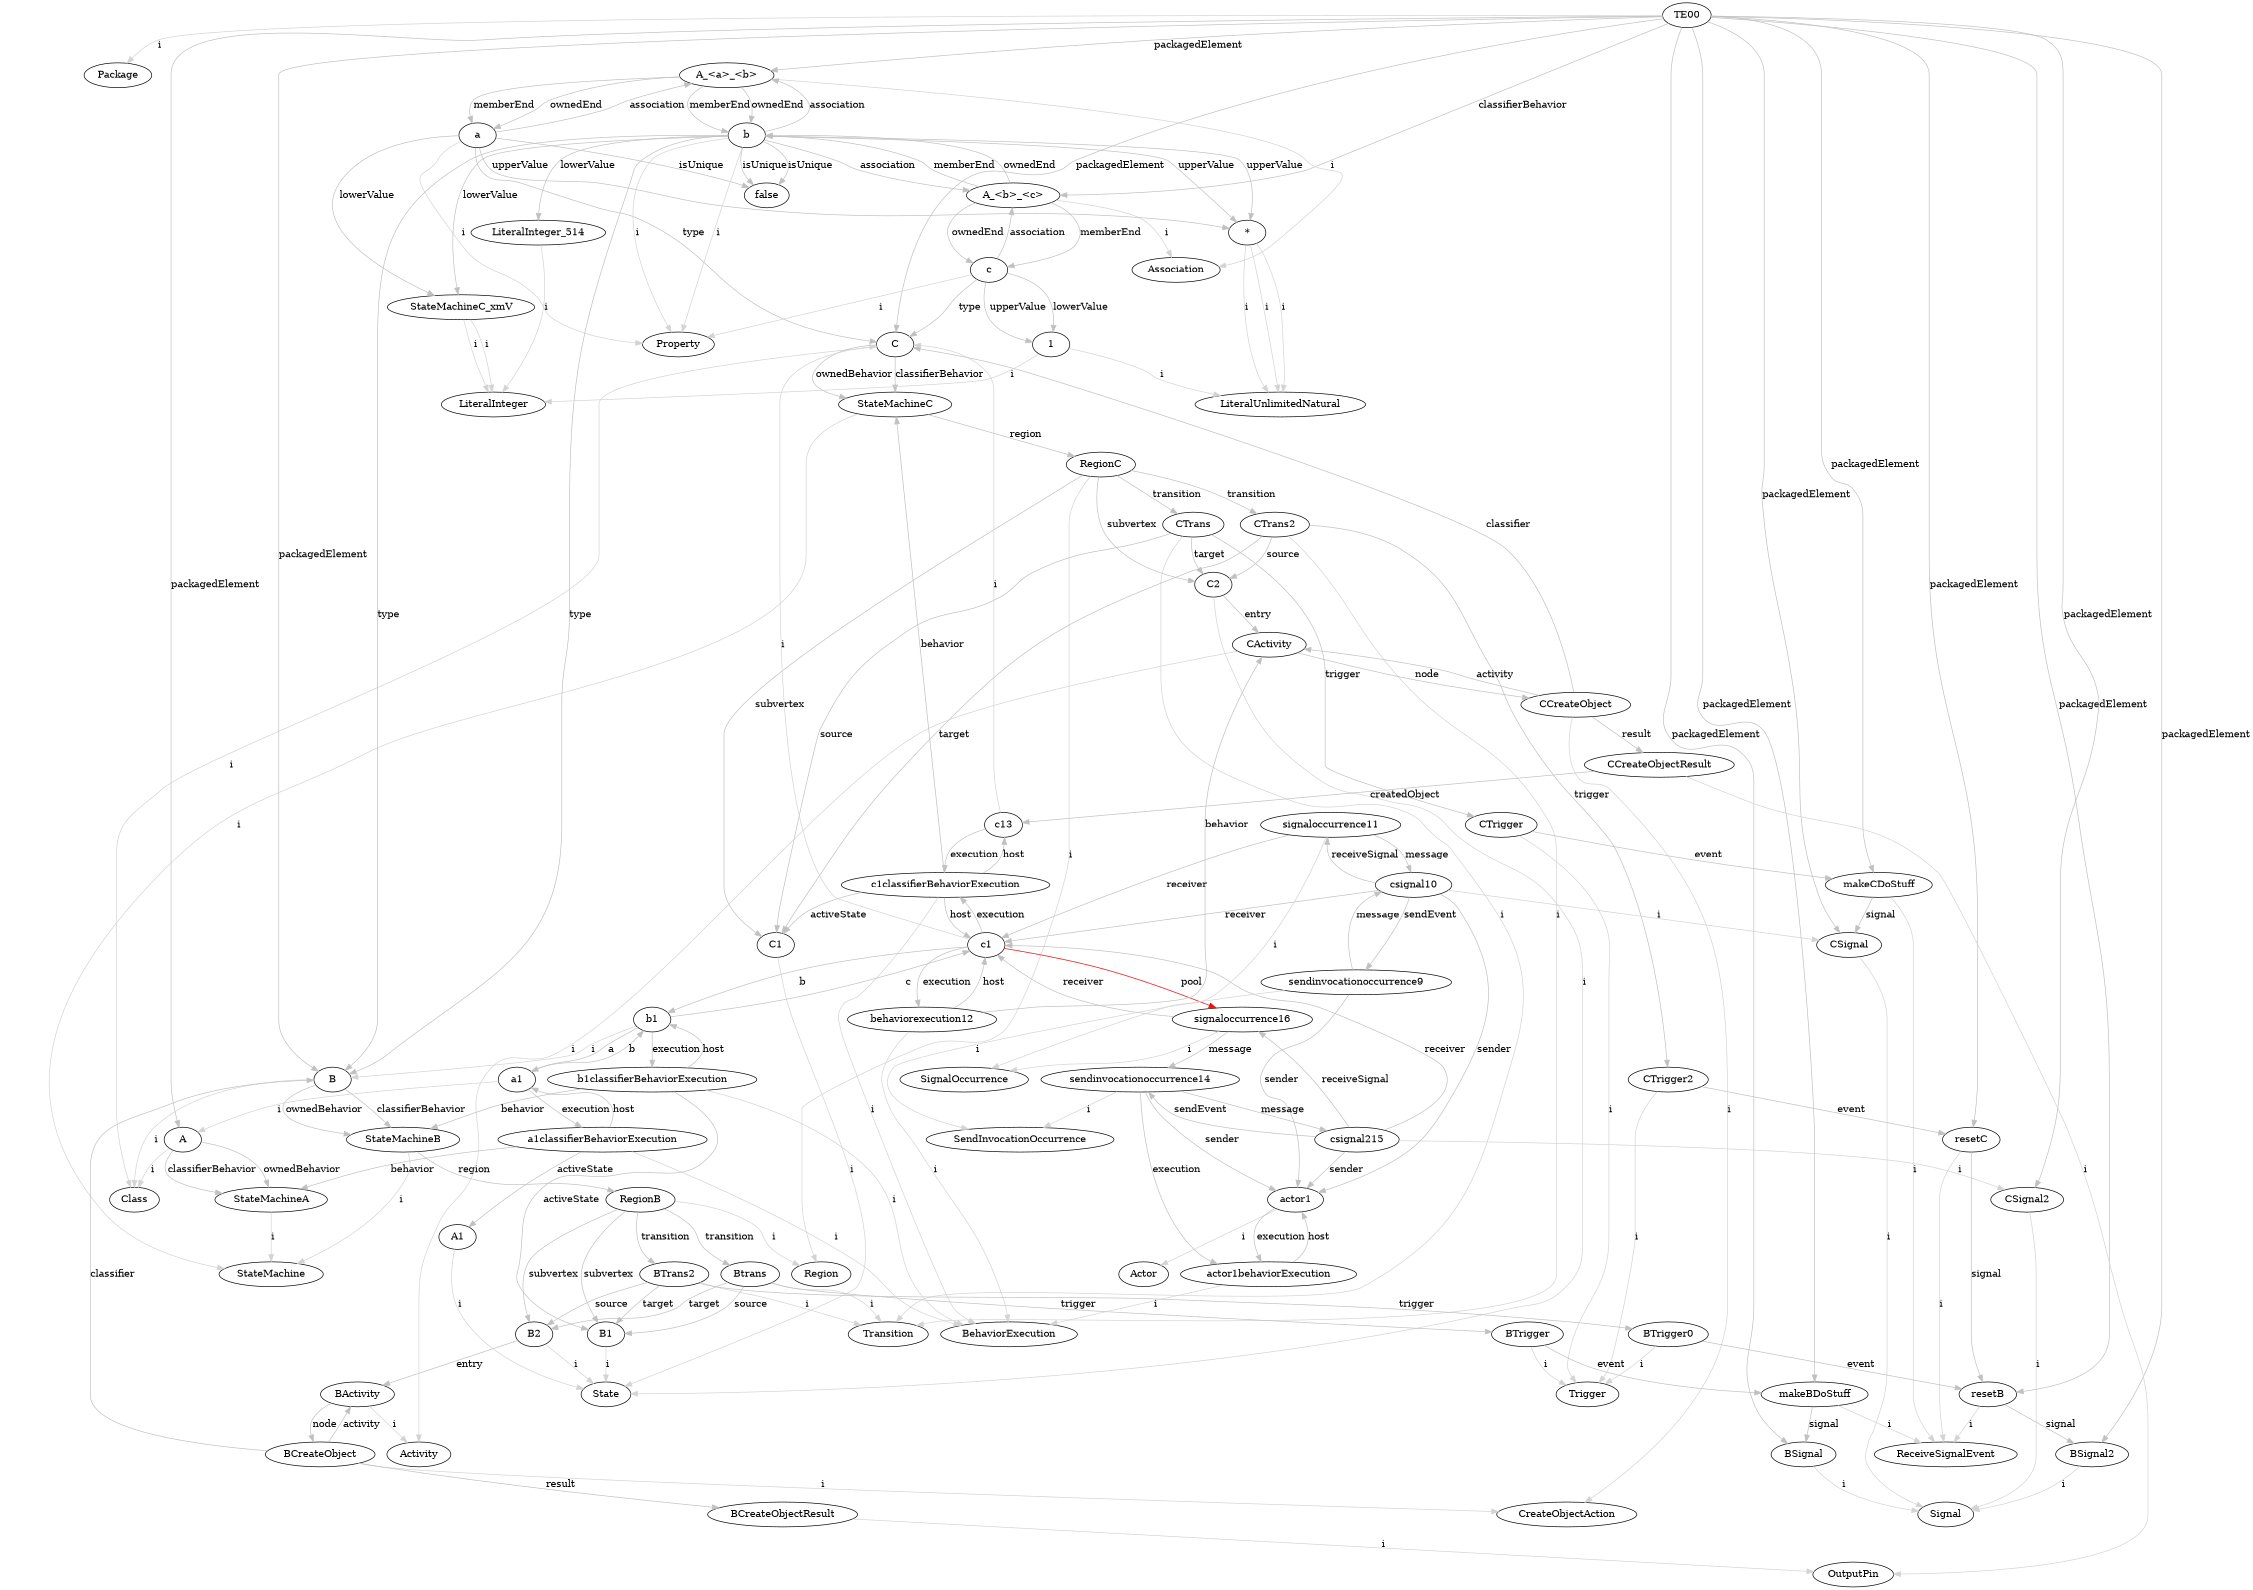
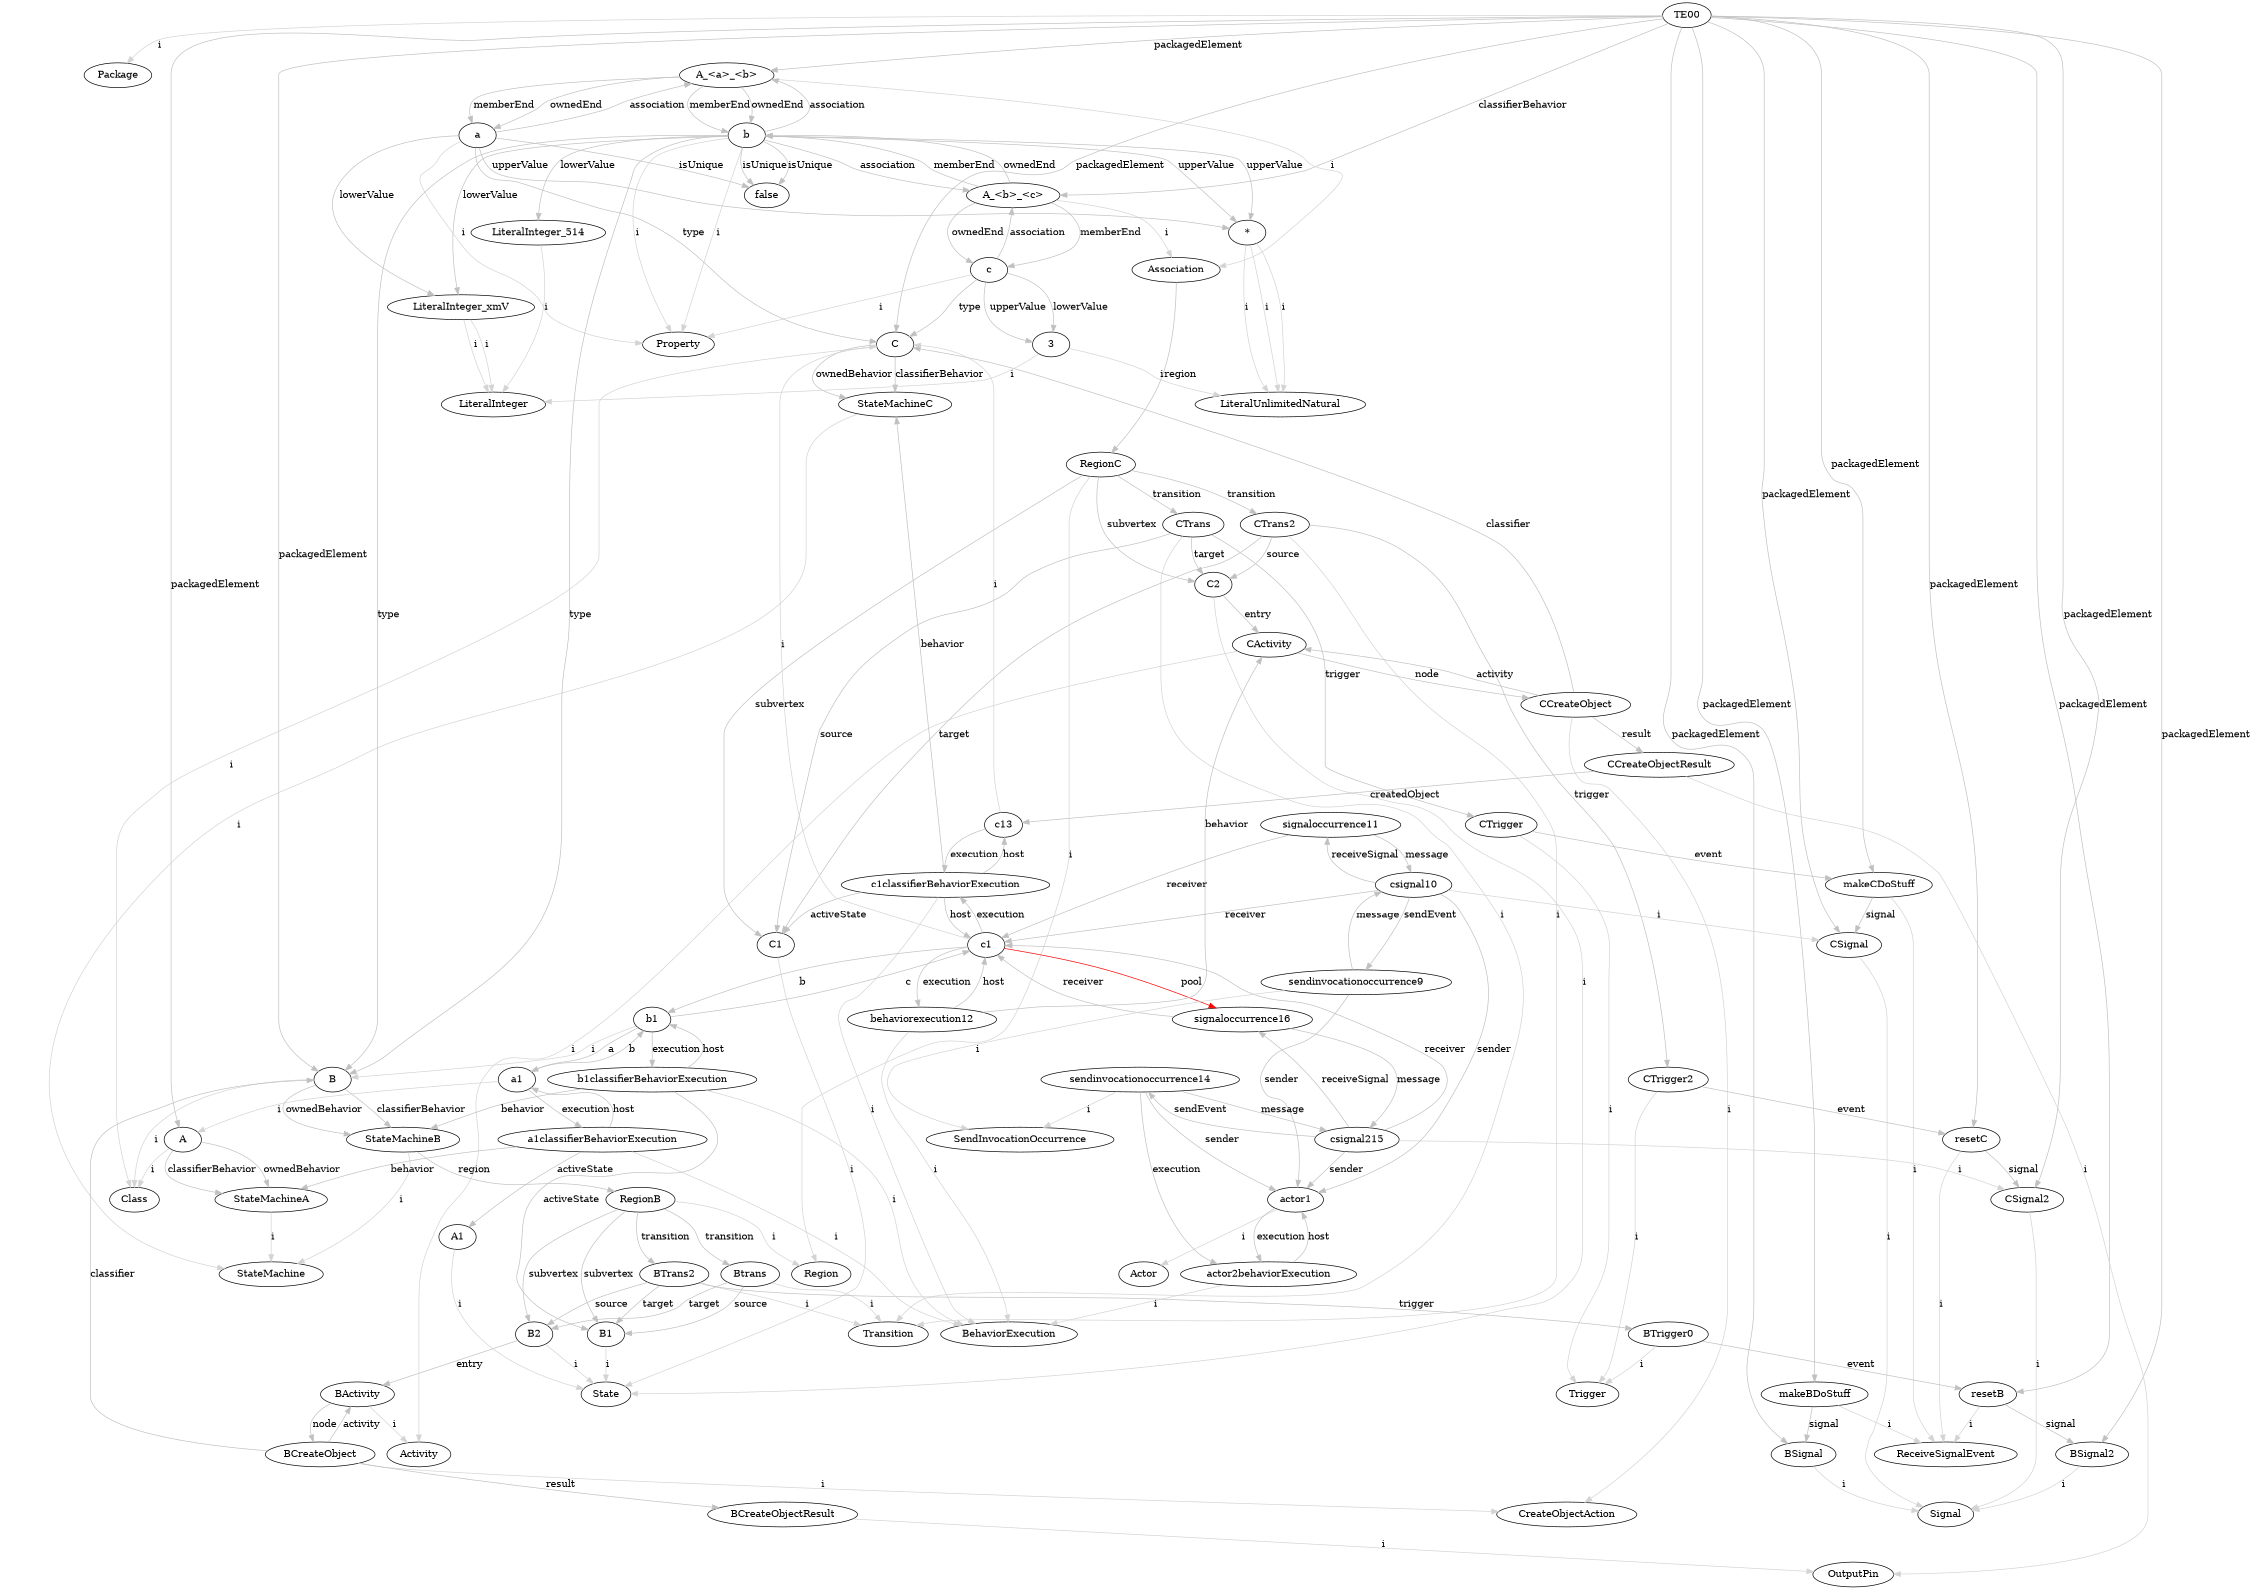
  digraph {
    edge [color=grey]
    TE00
    Package
    C
    makeCDoStuff
    B
    makeBDoStuff
    resetB
    A
    "A_<a>_<b>"
    "A_<b>_<c>"
    BSignal
    CSignal
    BSignal2
    CSignal2
    resetC
    Class
    StateMachineC
    ReceiveSignalEvent
    StateMachineB
    StateMachineA
    Association
    a
    b
    c
    Signal
    StateMachine
    RegionC
    Region
    C1
    C2
    CTrans
    CTrans2
    State
    CActivity
    Transition
    CTrigger
    CTrigger2
    Activity
    CCreateObject
    CreateObjectAction
    CCreateObjectResult
    OutputPin
    c13
    c1classifierBehaviorExecution
    Trigger
    RegionB
    B1
    B2
    Btrans
    BTrans2
    BActivity
-   BTrigger
    n53 [label=BTrigger0]
    BCreateObject
    BCreateObjectResult
    A1
    Property
    false
    "*"
-   LiteralInteger_xmV [label=StateMachineC_xmV]
+   LiteralInteger_xmV
    LiteralInteger_514
    LiteralUnlimitedNatural
    LiteralInteger
-   1
+   1 [label=3]
    a1
    a1classifierBehaviorExecution
    b1
    BehaviorExecution
    b1classifierBehaviorExecution
    c1
    behaviorexecution12
    signaloccurrence16
-   SignalOccurrence
    csignal215
    actor1
    Actor
-   actor1behaviorExecution
+   actor1behaviorExecution [label=actor2behaviorExecution]
    sendinvocationoccurrence9
    SendInvocationOccurrence
    csignal10
    signaloccurrence11
    sendinvocationoccurrence14
    TE00 -> Package [color=lightgrey label=i]
    TE00 -> C [label=packagedElement]
    TE00 -> makeCDoStuff [label=packagedElement]
    TE00 -> B [label=packagedElement]
    TE00 -> makeBDoStuff [label=packagedElement]
    TE00 -> resetB [label=packagedElement]
    TE00 -> A [label=packagedElement]
    TE00 -> "A_<a>_<b>" [label=packagedElement]
    TE00 -> "A_<b>_<c>" [label=classifierBehavior]
    TE00 -> BSignal [label=packagedElement]
    TE00 -> CSignal [label=packagedElement]
    TE00 -> BSignal2 [label=packagedElement]
    TE00 -> CSignal2 [label=packagedElement]
    TE00 -> resetC [label=packagedElement]
    C -> Class [color=lightgrey label=i]
    C -> StateMachineC [label=classifierBehavior]
    C -> StateMachineC [label=ownedBehavior]
    makeCDoStuff -> CSignal [label=signal]
    makeCDoStuff -> ReceiveSignalEvent [color=lightgrey label=i]
    B -> Class [color=lightgrey label=i]
    B -> StateMachineB [label=classifierBehavior]
    B -> StateMachineB [label=ownedBehavior]
    makeBDoStuff -> BSignal [label=signal]
    makeBDoStuff -> ReceiveSignalEvent [color=lightgrey label=i]
    resetB -> BSignal2 [label=signal]
    resetB -> ReceiveSignalEvent [color=lightgrey label=i]
    A -> Class [color=lightgrey label=i]
    A -> StateMachineA [label=classifierBehavior]
    A -> StateMachineA [label=ownedBehavior]
    "A_<a>_<b>" -> Association [color=lightgrey label=i]
    "A_<a>_<b>" -> a [label=memberEnd]
    "A_<a>_<b>" -> a [label=ownedEnd]
    "A_<a>_<b>" -> b [label=memberEnd]
    "A_<a>_<b>" -> b [label=ownedEnd]
    "A_<b>_<c>" -> Association [color=lightgrey label=i]
    "A_<b>_<c>" -> b [label=memberEnd]
    "A_<b>_<c>" -> b [label=ownedEnd]
    "A_<b>_<c>" -> c [label=memberEnd]
    "A_<b>_<c>" -> c [label=ownedEnd]
    BSignal -> Signal [color=lightgrey label=i]
    CSignal -> Signal [color=lightgrey label=i]
    BSignal2 -> Signal [color=lightgrey label=i]
    CSignal2 -> Signal [color=lightgrey label=i]
-   resetC -> resetB [label=signal]
+   resetC -> CSignal2 [label=signal]
    resetC -> ReceiveSignalEvent [color=lightgrey label=i]
    StateMachineC -> StateMachine [color=lightgrey label=i]
-   StateMachineC -> RegionC [label=region]
+   Association -> RegionC [label=region]
    StateMachineB -> StateMachine [color=lightgrey label=i]
    StateMachineB -> RegionB [label=region]
    StateMachineA -> StateMachine [color=lightgrey label=i]
    a -> C [label=type]
    a -> "A_<a>_<b>" [label=association]
    a -> Property [color=lightgrey label=i]
    a -> false [label=isUnique]
    a -> "*" [label=upperValue]
    a -> LiteralInteger_xmV [label=lowerValue]
    b -> B [label=type]
    b -> B [label=type]
    b -> "A_<a>_<b>" [label=association]
    b -> "A_<b>_<c>" [label=association]
    b -> Property [color=lightgrey label=i]
    b -> Property [color=lightgrey label=i]
    b -> false [label=isUnique]
    b -> false [label=isUnique]
    b -> "*" [label=upperValue]
    b -> "*" [label=upperValue]
    b -> LiteralInteger_xmV [label=lowerValue]
    b -> LiteralInteger_514 [label=lowerValue]
    c -> C [label=type]
    c -> "A_<b>_<c>" [label=association]
    c -> Property [color=lightgrey label=i]
    c -> 1 [label=upperValue]
    c -> 1 [label=lowerValue]
    RegionC -> Region [color=lightgrey label=i]
    RegionC -> C1 [label=subvertex]
    RegionC -> C2 [label=subvertex]
    RegionC -> CTrans [label=transition]
    RegionC -> CTrans2 [label=transition]
    C1 -> State [color=lightgrey label=i]
    C2 -> State [color=lightgrey label=i]
    C2 -> CActivity [label=entry]
    CTrans -> C1 [label=source]
    CTrans -> C2 [label=target]
    CTrans -> Transition [color=lightgrey label=i]
    CTrans -> CTrigger [label=trigger]
    CTrans2 -> C1 [label=target]
    CTrans2 -> C2 [label=source]
    CTrans2 -> Transition [color=lightgrey label=i]
    CTrans2 -> CTrigger2 [label=trigger]
    CActivity -> Activity [color=lightgrey label=i]
    CActivity -> CCreateObject [label="node"]
    CTrigger -> makeCDoStuff [label=event]
    CTrigger -> Trigger [color=lightgrey label=i]
    CTrigger2 -> resetC [label=event]
    CTrigger2 -> Trigger [color=lightgrey label=i]
    CCreateObject -> C [label=classifier]
    CCreateObject -> CActivity [label=activity]
    CCreateObject -> CreateObjectAction [color=lightgrey label=i]
    CCreateObject -> CCreateObjectResult [label=result]
    CCreateObjectResult -> OutputPin [color=lightgrey label=i]
    CCreateObjectResult -> c13 [label=createdObject]
    c13 -> C [color=lightgrey label=i]
    c13 -> c1classifierBehaviorExecution [label=execution]
    c1classifierBehaviorExecution -> StateMachineC [label=behavior]
    c1classifierBehaviorExecution -> C1 [label=activeState]
    c1classifierBehaviorExecution -> c13 [label=host]
    c1classifierBehaviorExecution -> BehaviorExecution [color=lightgrey label=i]
    c1classifierBehaviorExecution -> c1 [label=host]
    RegionB -> Region [color=lightgrey label=i]
    RegionB -> B1 [label=subvertex]
    RegionB -> B2 [label=subvertex]
    RegionB -> Btrans [label=transition]
    RegionB -> BTrans2 [label=transition]
    B1 -> State [color=lightgrey label=i]
    B2 -> State [color=lightgrey label=i]
    B2 -> BActivity [label=entry]
    Btrans -> Transition [color=lightgrey label=i]
    Btrans -> B1 [label=source]
    Btrans -> B2 [label=target]
-   Btrans -> BTrigger [label=trigger]
    BTrans2 -> Transition [color=lightgrey label=i]
    BTrans2 -> B1 [label=target]
    BTrans2 -> B2 [label=source]
    BTrans2 -> n53 [label=trigger]
    BActivity -> Activity [color=lightgrey label=i]
    BActivity -> BCreateObject [label="node"]
-   BTrigger -> makeBDoStuff [label=event]
-   BTrigger -> Trigger [color=lightgrey label=i]
    n53 -> resetB [label=event]
    n53 -> Trigger [color=lightgrey label=i]
    BCreateObject -> B [label=classifier]
    BCreateObject -> CreateObjectAction [color=lightgrey label=i]
    BCreateObject -> BActivity [label=activity]
    BCreateObject -> BCreateObjectResult [label=result]
    BCreateObjectResult -> OutputPin [color=lightgrey label=i]
    A1 -> State [color=lightgrey label=i]
    "*" -> LiteralUnlimitedNatural [color=lightgrey label=i]
    "*" -> LiteralUnlimitedNatural [color=lightgrey label=i]
    "*" -> LiteralUnlimitedNatural [color=lightgrey label=i]
    LiteralInteger_xmV -> LiteralInteger [color=lightgrey label=i]
    LiteralInteger_xmV -> LiteralInteger [color=lightgrey label=i]
    LiteralInteger_514 -> LiteralInteger [color=lightgrey label=i]
    1 -> LiteralUnlimitedNatural [color=lightgrey label=i]
    1 -> LiteralInteger [color=lightgrey label=i]
    a1 -> A [color=lightgrey label=i]
    a1 -> a1classifierBehaviorExecution [label=execution]
    a1 -> b1 [label=b]
    a1classifierBehaviorExecution -> StateMachineA [label=behavior]
    a1classifierBehaviorExecution -> A1 [label=activeState]
    a1classifierBehaviorExecution -> a1 [label=host]
    a1classifierBehaviorExecution -> BehaviorExecution [color=lightgrey label=i]
    b1 -> B [color=lightgrey label=i]
    b1 -> a1 [label=a]
    b1 -> b1classifierBehaviorExecution [label=execution]
    b1 -> c1 [label=c]
    b1classifierBehaviorExecution -> StateMachineB [label=behavior]
    b1classifierBehaviorExecution -> B1 [label=activeState]
    b1classifierBehaviorExecution -> b1 [label=host]
    b1classifierBehaviorExecution -> BehaviorExecution [color=lightgrey label=i]
    c1 -> C [color=lightgrey label=i]
    c1 -> c1classifierBehaviorExecution [label=execution]
    c1 -> b1 [label=b]
    c1 -> behaviorexecution12 [label=execution]
    c1 -> signaloccurrence16 [color=red label=pool]
    behaviorexecution12 -> CActivity [label=behavior]
    behaviorexecution12 -> BehaviorExecution [color=lightgrey label=i]
    behaviorexecution12 -> c1 [label=host]
    signaloccurrence16 -> c1 [label=receiver]
-   signaloccurrence16 -> SignalOccurrence [color=lightgrey label=i]
-   signaloccurrence16 -> sendinvocationoccurrence14 [label=message]
+   signaloccurrence16 -> csignal215 [label=message]
    csignal215 -> CSignal2 [color=lightgrey label=i]
    csignal215 -> c1 [label=receiver]
    csignal215 -> signaloccurrence16 [label=receiveSignal]
    csignal215 -> actor1 [label=sender]
    csignal215 -> sendinvocationoccurrence14 [label=sendEvent]
    actor1 -> Actor [color=lightgrey label=i]
    actor1 -> actor1behaviorExecution [label=execution]
    actor1behaviorExecution -> BehaviorExecution [color=lightgrey label=i]
    actor1behaviorExecution -> actor1 [label=host]
    sendinvocationoccurrence9 -> actor1 [label=sender]
    sendinvocationoccurrence9 -> SendInvocationOccurrence [color=lightgrey label=i]
    sendinvocationoccurrence9 -> csignal10 [label=message]
    csignal10 -> CSignal [color=lightgrey label=i]
    csignal10 -> c1 [label=receiver]
    csignal10 -> actor1 [label=sender]
    csignal10 -> sendinvocationoccurrence9 [label=sendEvent]
    csignal10 -> signaloccurrence11 [label=receiveSignal]
    signaloccurrence11 -> c1 [label=receiver]
-   signaloccurrence11 -> SignalOccurrence [color=lightgrey label=i]
    signaloccurrence11 -> csignal10 [label=message]
    sendinvocationoccurrence14 -> csignal215 [label=message]
    sendinvocationoccurrence14 -> actor1 [label=sender]
    sendinvocationoccurrence14 -> actor1behaviorExecution [label=execution]
    sendinvocationoccurrence14 -> SendInvocationOccurrence [color=lightgrey label=i]
  }
